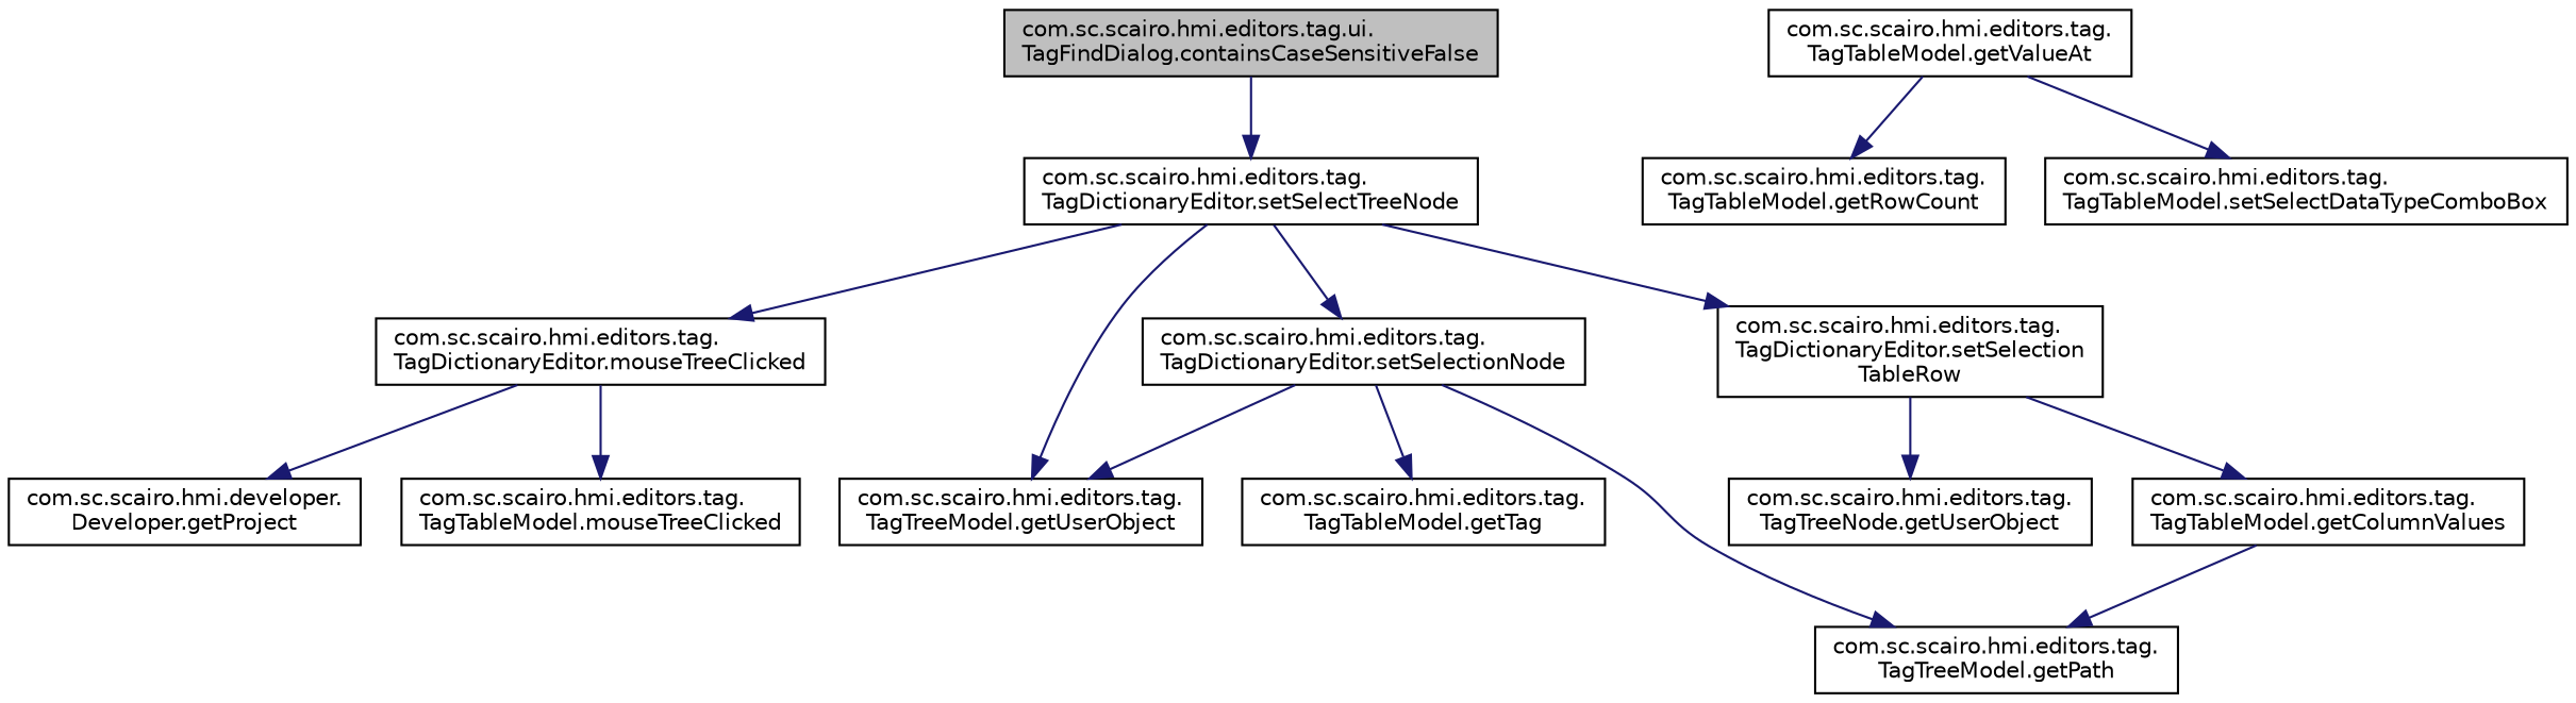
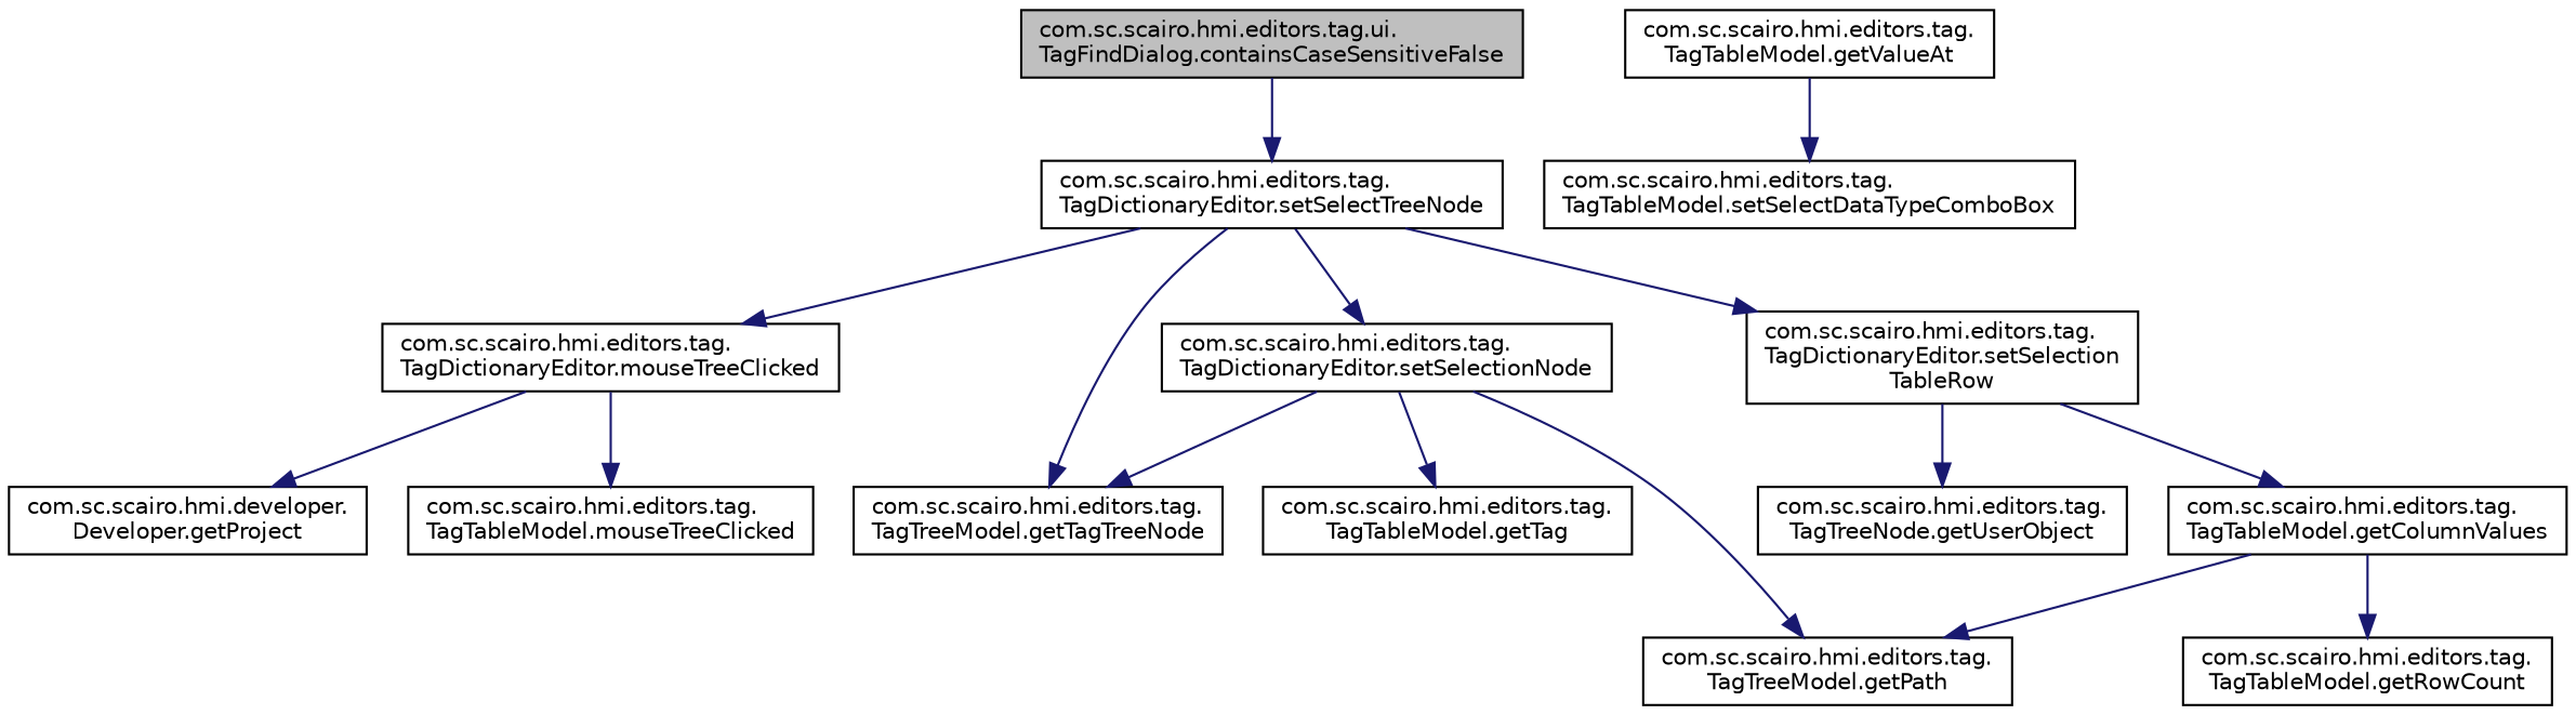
  digraph {
    rankdir=TB
    node [color=black fillcolor=white fontname=Helvetica fontsize=10 shape=record style=filled]
    edge [color=midnightblue fontname=Helvetica fontsize=10 labelfontname=Helvetica labelfontsize=10 style=solid]
    n1 [fillcolor=grey75 fontcolor=black height=0.2 label="com.sc.scairo.hmi.editors.tag.ui.\lTagFindDialog.containsCaseSensitiveFalse" width=0.4]
    n2 [height=0.2 label="com.sc.scairo.hmi.editors.tag.\lTagDictionaryEditor.setSelectTreeNode" width=0.4]
-   n3 [height=0.2 label="com.sc.scairo.hmi.editors.tag.\lTagTreeModel.getUserObject" width=0.4]
+   n3 [height=0.2 label="com.sc.scairo.hmi.editors.tag.\lTagTreeModel.getTagTreeNode" width=0.4]
    n4 [height=0.2 label="com.sc.scairo.hmi.editors.tag.\lTagDictionaryEditor.mouseTreeClicked" width=0.4]
    n5 [height=0.2 label="com.sc.scairo.hmi.editors.tag.\lTagDictionaryEditor.setSelectionNode" width=0.4]
    n6 [height=0.2 label="com.sc.scairo.hmi.editors.tag.\lTagDictionaryEditor.setSelection\lTableRow" width=0.4]
    n7 [height=0.2 label="com.sc.scairo.hmi.developer.\lDeveloper.getProject" width=0.4]
    n8 [height=0.2 label="com.sc.scairo.hmi.editors.tag.\lTagTableModel.mouseTreeClicked" width=0.4]
    n9 [height=0.2 label="com.sc.scairo.hmi.editors.tag.\lTagTreeModel.getPath" width=0.4]
    n10 [height=0.2 label="com.sc.scairo.hmi.editors.tag.\lTagTableModel.getTag" width=0.4]
    n11 [height=0.2 label="com.sc.scairo.hmi.editors.tag.\lTagTableModel.getColumnValues" width=0.4]
    n12 [height=0.2 label="com.sc.scairo.hmi.editors.tag.\lTagTreeNode.getUserObject" width=0.4]
    n13 [height=0.2 label="com.sc.scairo.hmi.editors.tag.\lTagTableModel.getRowCount" width=0.4]
    n14 [height=0.2 label="com.sc.scairo.hmi.editors.tag.\lTagTableModel.getValueAt" width=0.4]
    n15 [height=0.2 label="com.sc.scairo.hmi.editors.tag.\lTagTableModel.setSelectDataTypeComboBox" width=0.4]
    n1 -> n2
    n2 -> n3
    n2 -> n4
    n2 -> n5
    n2 -> n6
    n4 -> n7
    n4 -> n8
    n5 -> n3
    n5 -> n9
    n5 -> n10
    n6 -> n11
    n6 -> n12
    n11 -> n9
-   n14 -> n13
+   n11 -> n13
    n14 -> n15
  }
